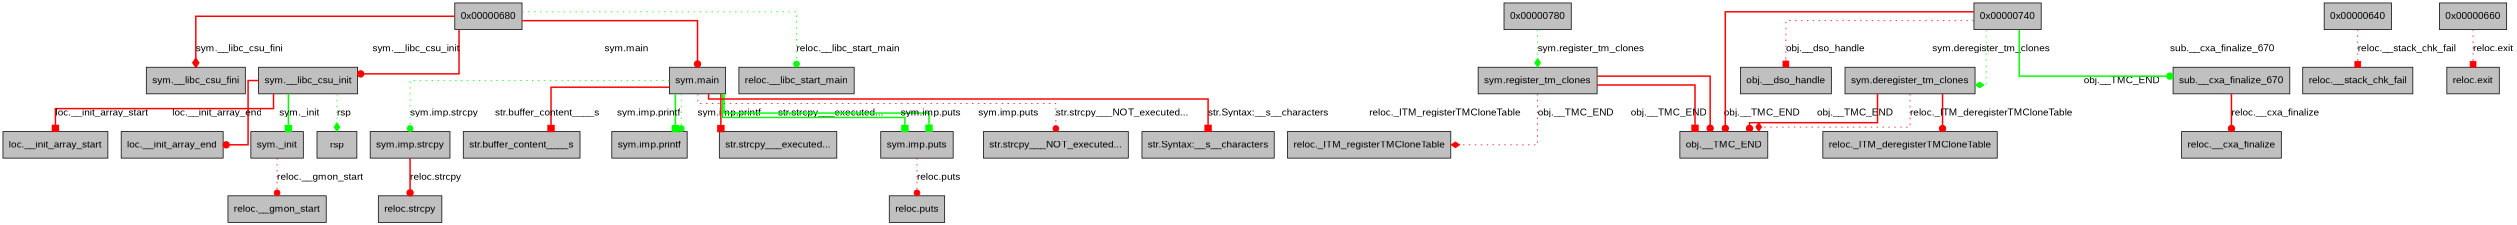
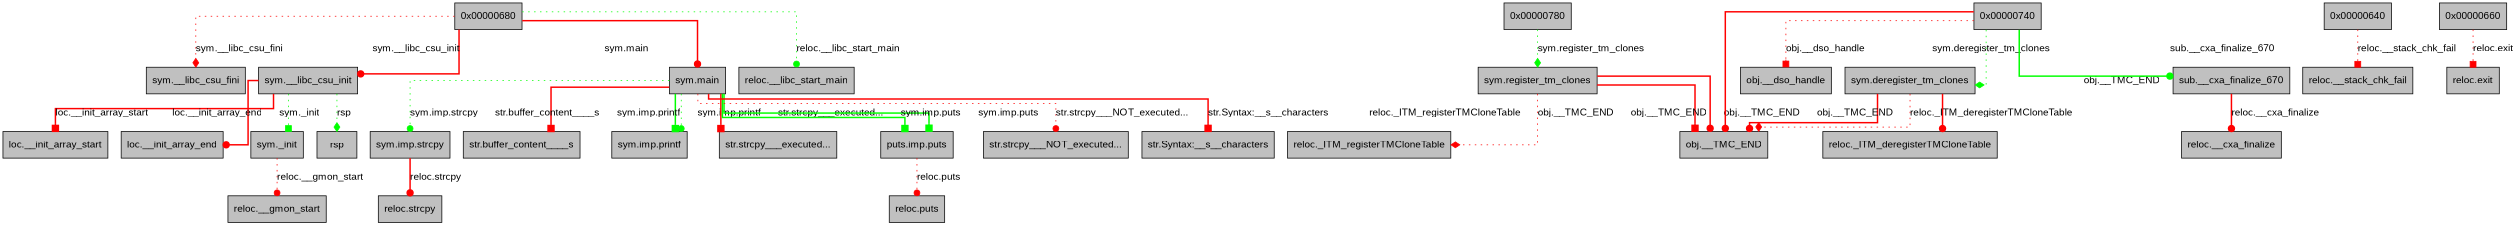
  digraph {
    bgcolor=white
    fontname="Liberation Sans"
    splines=ortho
    node [fillcolor=gray fontname="Liberation Sans" shape=box style=filled]
    edge [arrowhead=dot color=red fontname="Liberation Sans" style=bold]
    n1 [label="sym.__libc_csu_fini"]
    "0x00000680"
    n3 [label="sym.__libc_csu_init"]
    n4 [label="sym.main"]
    n5 [label="reloc.__libc_start_main"]
    n6 [label="loc.__init_array_start"]
    n7 [label="loc.__init_array_end"]
    n8 [label="sym._init"]
    n9 [label=rsp]
    n10 [label="sym.imp.strcpy"]
    n11 [label="str.buffer_content____s"]
    n12 [label="sym.imp.printf"]
    n13 [label="str.strcpy___executed..."]
-   n14 [label="sym.imp.puts"]
+   n14 [label="puts.imp.puts"]
    n15 [label="str.strcpy___NOT_executed..."]
    n16 [label="str.Syntax:__s__characters"]
    n17 [label="reloc.__gmon_start"]
    n18 [label="reloc.strcpy"]
    n19 [label="reloc.puts"]
    n20 [label="sym.deregister_tm_clones"]
    n21 [label="obj.__TMC_END"]
    n22 [label="reloc._ITM_deregisterTMCloneTable"]
    n23 [label="sym.register_tm_clones"]
    n24 [label="reloc._ITM_registerTMCloneTable"]
    "0x00000740"
    n26 [label="obj.__dso_handle"]
    n27 [label="sub.__cxa_finalize_670"]
    n28 [label="reloc.__cxa_finalize"]
    "0x00000780"
    n30 [label="reloc.__stack_chk_fail"]
    "0x00000640"
    n32 [label="reloc.exit"]
    "0x00000660"
-   "0x00000680" -> n1 [arrowhead=diamond label="sym.__libc_csu_fini"]
+   "0x00000680" -> n1 [arrowhead=diamond label="sym.__libc_csu_fini" style=dotted]
    "0x00000680" -> n3 [label="sym.__libc_csu_init"]
    "0x00000680" -> n4 [label="sym.main"]
    "0x00000680" -> n5 [color=green label="reloc.__libc_start_main" style=dotted]
    n3 -> n6 [arrowhead=box label="loc.__init_array_start"]
    n3 -> n7 [label="loc.__init_array_end"]
-   n3 -> n8 [arrowhead=box color=green label="sym._init"]
+   n3 -> n8 [arrowhead=box color=green label="sym._init" style=dotted]
    n3 -> n9 [arrowhead=diamond color=green label=rsp style=dotted]
    n4 -> n10 [color=green label="sym.imp.strcpy" style=dotted]
    n4 -> n11 [arrowhead=box label="str.buffer_content____s"]
    n4 -> n12 [arrowhead=box color=green label="sym.imp.printf"]
    n4 -> n12 [color=green label="sym.imp.printf" style=dotted]
    n4 -> n13 [arrowhead=box label="str.strcpy___executed..."]
    n4 -> n14 [arrowhead=box color=green label="sym.imp.puts"]
    n4 -> n14 [arrowhead=box color=green label="sym.imp.puts"]
    n4 -> n15 [label="str.strcpy___NOT_executed..." style=dotted]
    n4 -> n16 [arrowhead=box label="str.Syntax:__s__characters"]
    n8 -> n17 [label="reloc.__gmon_start" style=dotted]
    n10 -> n18 [label="reloc.strcpy"]
    n14 -> n19 [label="reloc.puts" style=dotted]
    n20 -> n21 [label="obj.__TMC_END"]
    n20 -> n21 [arrowhead=diamond label="obj.__TMC_END" style=dotted]
    n20 -> n22 [label="reloc._ITM_deregisterTMCloneTable"]
    n23 -> n21 [label="obj.__TMC_END"]
    n23 -> n21 [arrowhead=box label="obj.__TMC_END"]
    n23 -> n24 [arrowhead=diamond label="reloc._ITM_registerTMCloneTable" style=dotted]
    "0x00000740" -> n20 [arrowhead=diamond color=green label="sym.deregister_tm_clones" style=dotted]
    "0x00000740" -> n21 [label="obj.__TMC_END"]
    "0x00000740" -> n26 [arrowhead=box label="obj.__dso_handle" style=dotted]
    "0x00000740" -> n27 [color=green label="sub.__cxa_finalize_670"]
    n27 -> n28 [label="reloc.__cxa_finalize"]
    "0x00000780" -> n23 [arrowhead=diamond color=green label="sym.register_tm_clones" style=dotted]
    "0x00000640" -> n30 [arrowhead=box label="reloc.__stack_chk_fail" style=dotted]
    "0x00000660" -> n32 [arrowhead=box label="reloc.exit" style=dotted]
  }
